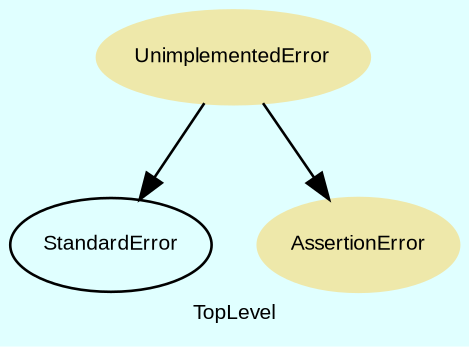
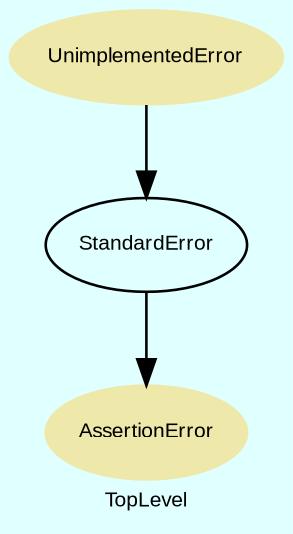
  digraph {
    bgcolor=lightcyan1
    compound=true
    fontname=Arial
    fontsize=8
    label=TopLevel
    node [color=palegoldenrod fontcolor=black fontname=Arial fontsize=8 shape=ellipse style=filled]
    n1 [label=UnimplementedError]
    n2 [color=black label=StandardError fontcolor="" shape="" style=""]
    n3 [label=AssertionError]
    n1 -> n2
-   n1 -> n3
+   n2 -> n3
  }
